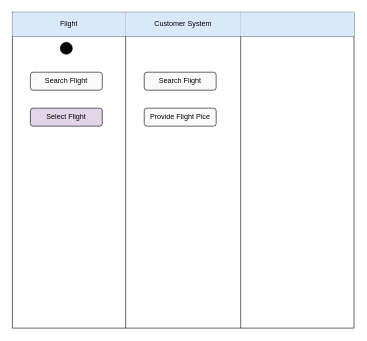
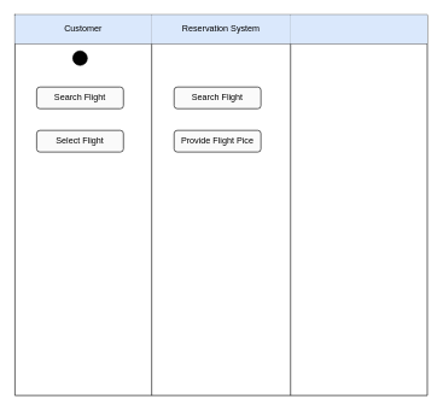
  <mxCell id="0" />
  <mxCell id="1" parent="0" />
  <mxCell id="2" value="" style="shape=table;html=1;whiteSpace=wrap;startSize=0;container=1;collapsible=0;childLayout=tableLayout;" vertex="1" parent="1"><mxGeometry x="20" y="20" width="570" height="527" as="geometry" /></mxCell>
  <mxCell id="3" value="" style="shape=tableRow;horizontal=0;startSize=0;swimlaneHead=0;swimlaneBody=0;top=0;left=0;bottom=0;right=0;collapsible=0;dropTarget=0;fillColor=none;points=[[0,0.5],[1,0.5]];portConstraint=eastwest;" vertex="1" parent="2"><mxGeometry width="570" height="40" as="geometry" /></mxCell>
- <mxCell id="4" value="Flight" style="shape=partialRectangle;html=1;whiteSpace=wrap;connectable=0;fillColor=#dae8fc;top=0;left=0;bottom=0;right=0;overflow=hidden;strokeColor=#6c8ebf;" vertex="1" parent="3"><mxGeometry width="189" height="40" as="geometry"><mxRectangle width="189" height="40" as="alternateBounds" /></mxGeometry></mxCell>
- <mxCell id="5" value="Customer System" style="shape=partialRectangle;html=1;whiteSpace=wrap;connectable=0;fillColor=#dae8fc;top=0;left=0;bottom=0;right=0;overflow=hidden;strokeColor=#6c8ebf;" vertex="1" parent="3"><mxGeometry x="189" width="192" height="40" as="geometry"><mxRectangle width="192" height="40" as="alternateBounds" /></mxGeometry></mxCell>
+ <mxCell id="4" value="Customer" style="shape=partialRectangle;html=1;whiteSpace=wrap;connectable=0;fillColor=#dae8fc;top=0;left=0;bottom=0;right=0;overflow=hidden;strokeColor=#6c8ebf;" vertex="1" parent="3"><mxGeometry width="189" height="40" as="geometry"><mxRectangle width="189" height="40" as="alternateBounds" /></mxGeometry></mxCell>
+ <mxCell id="5" value="Reservation System" style="shape=partialRectangle;html=1;whiteSpace=wrap;connectable=0;fillColor=#dae8fc;top=0;left=0;bottom=0;right=0;overflow=hidden;strokeColor=#6c8ebf;" vertex="1" parent="3"><mxGeometry x="189" width="192" height="40" as="geometry"><mxRectangle width="192" height="40" as="alternateBounds" /></mxGeometry></mxCell>
  <mxCell id="6" value="" style="shape=partialRectangle;html=1;whiteSpace=wrap;connectable=0;fillColor=#dae8fc;top=0;left=0;bottom=0;right=0;overflow=hidden;strokeColor=#6c8ebf;" vertex="1" parent="3"><mxGeometry x="381" width="189" height="40" as="geometry"><mxRectangle width="189" height="40" as="alternateBounds" /></mxGeometry></mxCell>
  <mxCell id="7" value="" style="shape=tableRow;horizontal=0;startSize=0;swimlaneHead=0;swimlaneBody=0;top=0;left=0;bottom=0;right=0;collapsible=0;dropTarget=0;fillColor=none;points=[[0,0.5],[1,0.5]];portConstraint=eastwest;" vertex="1" parent="2"><mxGeometry y="40" width="570" height="487" as="geometry" /></mxCell>
  <mxCell id="8" value="" style="shape=partialRectangle;html=1;whiteSpace=wrap;connectable=0;fillColor=none;top=0;left=0;bottom=0;right=0;overflow=hidden;" vertex="1" parent="7"><mxGeometry width="189" height="487" as="geometry"><mxRectangle width="189" height="487" as="alternateBounds" /></mxGeometry></mxCell>
  <mxCell id="9" value="" style="shape=partialRectangle;html=1;whiteSpace=wrap;connectable=0;fillColor=none;top=0;left=0;bottom=0;right=0;overflow=hidden;" vertex="1" parent="7"><mxGeometry x="189" width="192" height="487" as="geometry"><mxRectangle width="192" height="487" as="alternateBounds" /></mxGeometry></mxCell>
  <mxCell id="10" value="" style="shape=partialRectangle;html=1;whiteSpace=wrap;connectable=0;fillColor=none;top=0;left=0;bottom=0;right=0;overflow=hidden;pointerEvents=1;" vertex="1" parent="7"><mxGeometry x="381" width="189" height="487" as="geometry"><mxRectangle width="189" height="487" as="alternateBounds" /></mxGeometry></mxCell>
  <mxCell id="11" value="" style="ellipse;whiteSpace=wrap;html=1;fillColor=#030303;" vertex="1" parent="1"><mxGeometry x="100" y="70" width="20" height="20" as="geometry" /></mxCell>
  <mxCell id="12" value="Search Flight" style="whiteSpace=wrap;html=1;fillColor=#FAFAFA;rounded=1;" vertex="1" parent="1"><mxGeometry x="50" y="120" width="120" height="30" as="geometry" /></mxCell>
  <mxCell id="13" value="Search Flight" style="whiteSpace=wrap;html=1;fillColor=#FAFAFA;rounded=1;" vertex="1" parent="1"><mxGeometry x="240" y="120" width="120" height="30" as="geometry" /></mxCell>
  <mxCell id="14" value="Provide Flight Pice&lt;span style=&quot;color: rgba(0, 0, 0, 0); font-family: monospace; font-size: 0px; text-align: start;&quot;&gt;%3CmxGraphModel%3E%3Croot%3E%3CmxCell%20id%3D%220%22%2F%3E%3CmxCell%20id%3D%221%22%20parent%3D%220%22%2F%3E%3CmxCell%20id%3D%222%22%20value%3D%22Search%20Flight%22%20style%3D%22whiteSpace%3Dwrap%3Bhtml%3D1%3BfillColor%3D%23FAFAFA%3Brounded%3D1%3B%22%20vertex%3D%221%22%20parent%3D%221%22%3E%3CmxGeometry%20x%3D%22360%22%20y%3D%22180%22%20width%3D%22120%22%20height%3D%2230%22%20as%3D%22geometry%22%2F%3E%3C%2FmxCell%3E%3C%2Froot%3E%3C%2FmxGraphModel%3E&lt;/span&gt;" style="whiteSpace=wrap;html=1;fillColor=#FAFAFA;rounded=1;" vertex="1" parent="1"><mxGeometry x="240" y="180" width="120" height="30" as="geometry" /></mxCell>
- <mxCell id="15" value="Select Flight" style="whiteSpace=wrap;html=1;fillColor=#e1d5e7;rounded=1;" vertex="1" parent="1"><mxGeometry x="50" y="180" width="120" height="30" as="geometry" /></mxCell>
+ <mxCell id="15" value="Select Flight" style="whiteSpace=wrap;html=1;fillColor=#FAFAFA;rounded=1;" vertex="1" parent="1"><mxGeometry x="50" y="180" width="120" height="30" as="geometry" /></mxCell>
